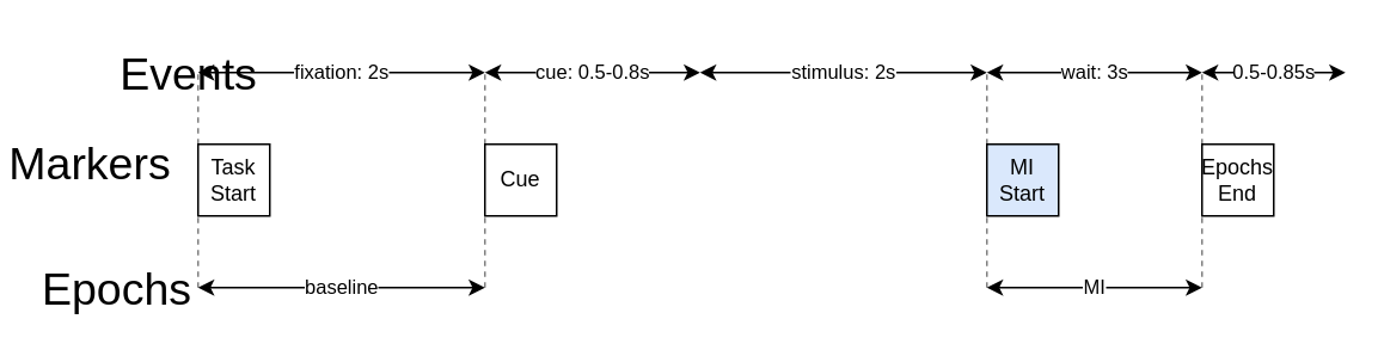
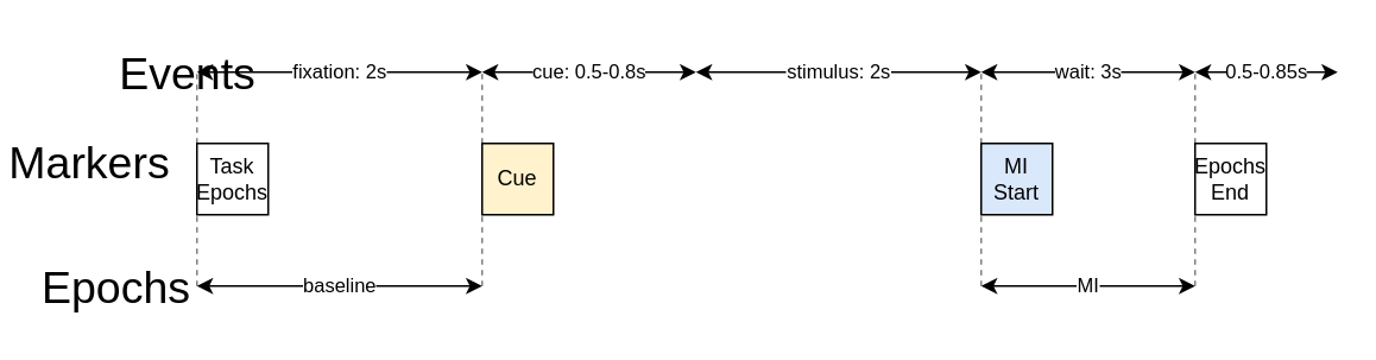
  <mxCell id="0" />
  <mxCell id="1" parent="0" />
  <mxCell id="2" value="fixation: 2s" style="endArrow=classic;startArrow=classic;html=1;rounded=0;" parent="1" edge="1"><mxGeometry width="50" height="50" relative="1" as="geometry"><mxPoint x="110" y="40" as="sourcePoint" /><mxPoint x="270" y="40" as="targetPoint" /></mxGeometry></mxCell>
  <mxCell id="3" value="cue: 0.5-0.8s" style="endArrow=classic;startArrow=classic;html=1;rounded=0;" parent="1" edge="1"><mxGeometry width="50" height="50" relative="1" as="geometry"><mxPoint x="270" y="40" as="sourcePoint" /><mxPoint x="390" y="40" as="targetPoint" /></mxGeometry></mxCell>
  <mxCell id="4" value="stimulus: 2s" style="endArrow=classic;startArrow=classic;html=1;rounded=0;" parent="1" edge="1"><mxGeometry width="50" height="50" relative="1" as="geometry"><mxPoint x="390" y="40" as="sourcePoint" /><mxPoint x="550" y="40" as="targetPoint" /></mxGeometry></mxCell>
  <mxCell id="5" value="wait: 3s" style="endArrow=classic;startArrow=classic;html=1;rounded=0;" parent="1" edge="1"><mxGeometry width="50" height="50" relative="1" as="geometry"><mxPoint x="550" y="40" as="sourcePoint" /><mxPoint x="670" y="40" as="targetPoint" /></mxGeometry></mxCell>
- <mxCell id="6" value="Task Start" style="rounded=0;whiteSpace=wrap;html=1;" parent="1" vertex="1"><mxGeometry x="110" y="80" width="40" height="40" as="geometry" /></mxCell>
+ <mxCell id="6" value="Task Epochs" style="rounded=0;whiteSpace=wrap;html=1;" parent="1" vertex="1"><mxGeometry x="110" y="80" width="40" height="40" as="geometry" /></mxCell>
  <mxCell id="7" value="" style="endArrow=none;dashed=1;html=1;rounded=0;opacity=50;exitX=0;exitY=0;exitDx=0;exitDy=0;" parent="1" source="15" edge="1"><mxGeometry width="50" height="50" relative="1" as="geometry"><mxPoint x="270" y="200" as="sourcePoint" /><mxPoint x="270" y="40" as="targetPoint" /></mxGeometry></mxCell>
  <mxCell id="8" value="MI&lt;br&gt;Start" style="rounded=0;whiteSpace=wrap;html=1;fillColor=#dae8fc;" parent="1" vertex="1"><mxGeometry x="550" y="80" width="40" height="40" as="geometry" /></mxCell>
  <mxCell id="9" value="" style="endArrow=none;dashed=1;html=1;rounded=0;opacity=50;exitX=0;exitY=0;exitDx=0;exitDy=0;" parent="1" source="8" edge="1"><mxGeometry width="50" height="50" relative="1" as="geometry"><mxPoint x="550" y="120" as="sourcePoint" /><mxPoint x="550" y="40" as="targetPoint" /></mxGeometry></mxCell>
  <mxCell id="10" value="&lt;font style=&quot;font-size: 25px;&quot;&gt;Events&lt;/font&gt;" style="text;html=1;strokeColor=none;fillColor=none;align=center;verticalAlign=middle;whiteSpace=wrap;rounded=0;" parent="1" vertex="1"><mxGeometry x="75" y="20" width="60" height="40" as="geometry" /></mxCell>
  <mxCell id="11" value="&lt;font style=&quot;font-size: 25px;&quot;&gt;Markers&lt;/font&gt;" style="text;html=1;strokeColor=none;fillColor=none;align=center;verticalAlign=middle;whiteSpace=wrap;rounded=0;" parent="1" vertex="1"><mxGeometry x="20" y="70" width="60" height="40" as="geometry" /></mxCell>
  <mxCell id="12" value="" style="endArrow=none;dashed=1;html=1;rounded=0;opacity=50;" parent="1" edge="1"><mxGeometry width="50" height="50" relative="1" as="geometry"><mxPoint x="550" y="120" as="sourcePoint" /><mxPoint x="550" y="120" as="targetPoint" /></mxGeometry></mxCell>
  <mxCell id="13" value="" style="endArrow=none;dashed=1;html=1;rounded=0;opacity=50;exitX=0;exitY=0;exitDx=0;exitDy=0;" parent="1" source="16" edge="1"><mxGeometry width="50" height="50" relative="1" as="geometry"><mxPoint x="670" y="160" as="sourcePoint" /><mxPoint x="670" y="40" as="targetPoint" /></mxGeometry></mxCell>
  <mxCell id="14" value="" style="endArrow=none;dashed=1;html=1;rounded=0;opacity=50;" parent="1" edge="1"><mxGeometry width="50" height="50" relative="1" as="geometry"><mxPoint x="110" y="80" as="sourcePoint" /><mxPoint x="110" y="40" as="targetPoint" /></mxGeometry></mxCell>
- <mxCell id="15" value="Cue" style="rounded=0;whiteSpace=wrap;html=1;" parent="1" vertex="1"><mxGeometry x="270" y="80" width="40" height="40" as="geometry" /></mxCell>
+ <mxCell id="15" value="Cue" style="rounded=0;whiteSpace=wrap;html=1;fillColor=#fff2cc;" parent="1" vertex="1"><mxGeometry x="270" y="80" width="40" height="40" as="geometry" /></mxCell>
  <mxCell id="16" value="Epochs&lt;br&gt;End" style="rounded=0;whiteSpace=wrap;html=1;" parent="1" vertex="1"><mxGeometry x="670" y="80" width="40" height="40" as="geometry" /></mxCell>
  <mxCell id="17" value="0.5-0.85s" style="endArrow=classic;startArrow=classic;html=1;rounded=0;" parent="1" edge="1"><mxGeometry width="50" height="50" relative="1" as="geometry"><mxPoint x="670" y="40" as="sourcePoint" /><mxPoint x="750" y="40" as="targetPoint" /></mxGeometry></mxCell>
  <mxCell id="18" value="baseline" style="endArrow=classic;startArrow=classic;html=1;rounded=0;" parent="1" edge="1"><mxGeometry width="50" height="50" relative="1" as="geometry"><mxPoint x="110" y="160" as="sourcePoint" /><mxPoint x="270" y="160" as="targetPoint" /></mxGeometry></mxCell>
  <mxCell id="19" value="" style="endArrow=none;dashed=1;html=1;rounded=0;opacity=50;" parent="1" edge="1"><mxGeometry width="50" height="50" relative="1" as="geometry"><mxPoint x="110" y="160" as="sourcePoint" /><mxPoint x="110" y="120" as="targetPoint" /></mxGeometry></mxCell>
  <mxCell id="20" value="" style="endArrow=none;dashed=1;html=1;rounded=0;opacity=50;exitX=0;exitY=0;exitDx=0;exitDy=0;" parent="1" edge="1"><mxGeometry width="50" height="50" relative="1" as="geometry"><mxPoint x="270" y="160" as="sourcePoint" /><mxPoint x="270" y="120" as="targetPoint" /></mxGeometry></mxCell>
  <mxCell id="21" value="&lt;font style=&quot;font-size: 25px;&quot;&gt;Epochs&lt;/font&gt;" style="text;html=1;strokeColor=none;fillColor=none;align=center;verticalAlign=middle;whiteSpace=wrap;rounded=0;" parent="1" vertex="1"><mxGeometry x="35" y="140" width="60" height="40" as="geometry" /></mxCell>
  <mxCell id="22" value="MI" style="endArrow=classic;startArrow=classic;html=1;rounded=0;" parent="1" edge="1"><mxGeometry width="50" height="50" relative="1" as="geometry"><mxPoint x="550" y="160" as="sourcePoint" /><mxPoint x="670" y="160" as="targetPoint" /></mxGeometry></mxCell>
  <mxCell id="23" value="" style="endArrow=none;dashed=1;html=1;rounded=0;opacity=50;exitX=0;exitY=0;exitDx=0;exitDy=0;" parent="1" edge="1"><mxGeometry width="50" height="50" relative="1" as="geometry"><mxPoint x="550" y="160" as="sourcePoint" /><mxPoint x="550" y="120" as="targetPoint" /></mxGeometry></mxCell>
  <mxCell id="24" value="" style="endArrow=none;dashed=1;html=1;rounded=0;opacity=50;exitX=0;exitY=0;exitDx=0;exitDy=0;" parent="1" edge="1"><mxGeometry width="50" height="50" relative="1" as="geometry"><mxPoint x="670" y="160" as="sourcePoint" /><mxPoint x="670" y="120" as="targetPoint" /></mxGeometry></mxCell>
